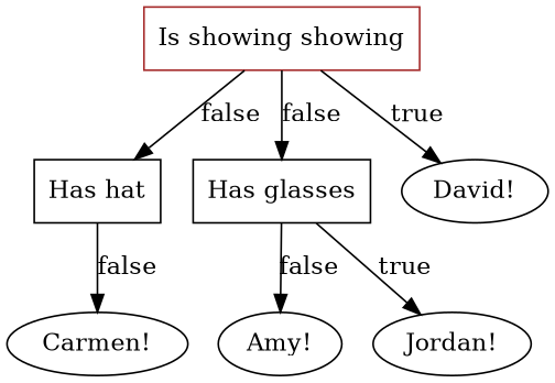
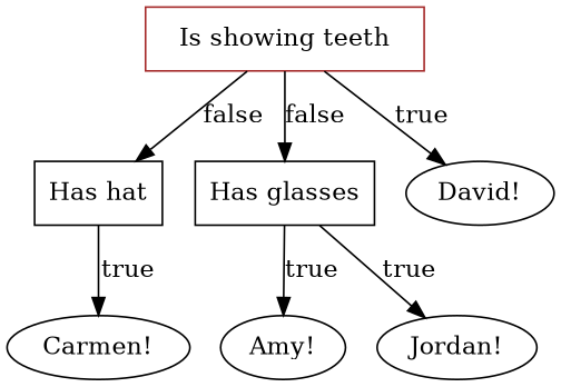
  digraph {
    node [shape=oval]
-   n1 [color=brown label="Is showing showing" shape=rectangle]
+   n1 [color=brown label="Is showing teeth" shape=rectangle]
    n2 [label="Has hat" shape=rectangle]
    n3 [label="Has glasses" shape=rectangle]
    n4 [label="David!"]
    n5 [label="Carmen!"]
    n6 [label="Amy!"]
    n7 [label="Jordan!"]
    n1 -> n2 [label=false]
    n1 -> n3 [label=false]
    n1 -> n4 [label=true]
-   n2 -> n5 [label=false]
-   n3 -> n6 [label=false]
+   n2 -> n5 [label=true]
+   n3 -> n6 [label=true]
    n3 -> n7 [label=true]
  }
